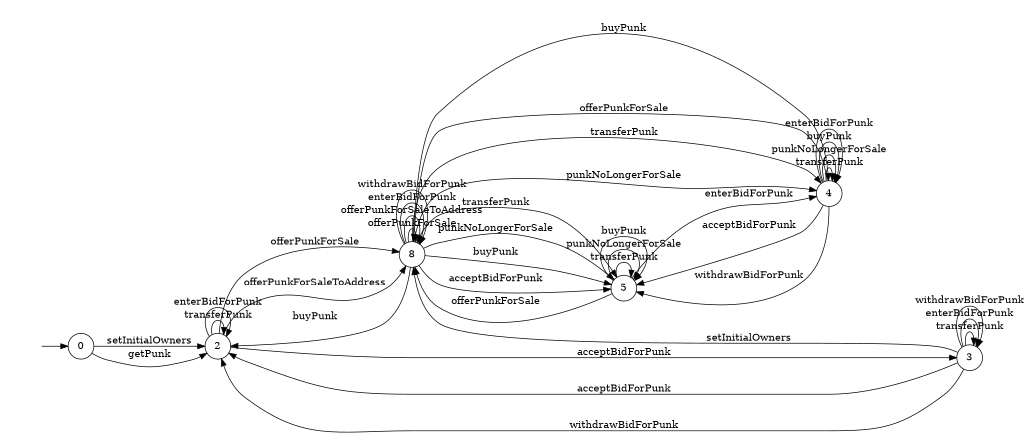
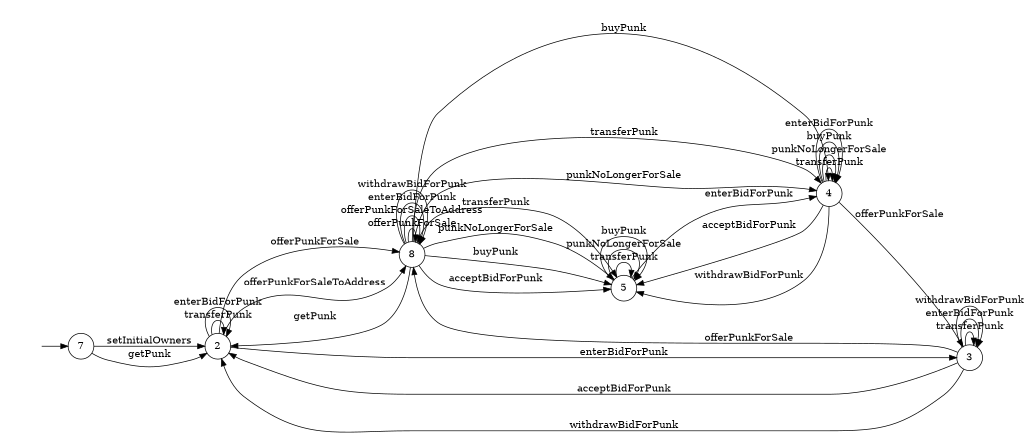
  digraph {
    rankdir=LR
    node [shape=circle]
    "" [shape=plaintext]
-   n2 [label=0]
+   n2 [label=7]
    n3 [label=2]
    n4 [label=4]
    n5 [label=8]
    n6 [label=5]
    n7 [label=3]
    "" -> n2
    n2 -> n3 [label=setInitialOwners]
    n2 -> n3 [label=getPunk]
    n3 -> n3 [label=transferPunk]
    n3 -> n3 [label=enterBidForPunk]
    n3 -> n5 [label=offerPunkForSale]
    n3 -> n5 [label=offerPunkForSaleToAddress]
-   n3 -> n7 [label=acceptBidForPunk]
+   n3 -> n7 [label=enterBidForPunk]
    n4 -> n4 [label=transferPunk]
    n4 -> n4 [label=punkNoLongerForSale]
    n4 -> n4 [label=buyPunk]
    n4 -> n4 [label=enterBidForPunk]
-   n4 -> n5 [label=offerPunkForSale]
+   n4 -> n7 [label=offerPunkForSale]
    n4 -> n6 [label=acceptBidForPunk]
    n4 -> n6 [label=withdrawBidForPunk]
-   n5 -> n3 [label=buyPunk]
+   n5 -> n3 [label=getPunk]
    n5 -> n4 [label=transferPunk]
    n5 -> n4 [label=punkNoLongerForSale]
    n5 -> n4 [label=buyPunk]
    n5 -> n5 [label=offerPunkForSale]
    n5 -> n5 [label=offerPunkForSaleToAddress]
    n5 -> n5 [label=enterBidForPunk]
    n5 -> n5 [label=withdrawBidForPunk]
    n5 -> n6 [label=transferPunk]
    n5 -> n6 [label=punkNoLongerForSale]
    n5 -> n6 [label=buyPunk]
    n5 -> n6 [label=acceptBidForPunk]
    n6 -> n4 [label=enterBidForPunk]
-   n6 -> n5 [label=offerPunkForSale]
    n6 -> n6 [label=transferPunk]
    n6 -> n6 [label=punkNoLongerForSale]
    n6 -> n6 [label=buyPunk]
    n7 -> n3 [label=acceptBidForPunk]
    n7 -> n3 [label=withdrawBidForPunk]
-   n7 -> n5 [label=setInitialOwners]
+   n7 -> n5 [label=offerPunkForSale]
    n7 -> n7 [label=transferPunk]
    n7 -> n7 [label=enterBidForPunk]
    n7 -> n7 [label=withdrawBidForPunk]
  }
